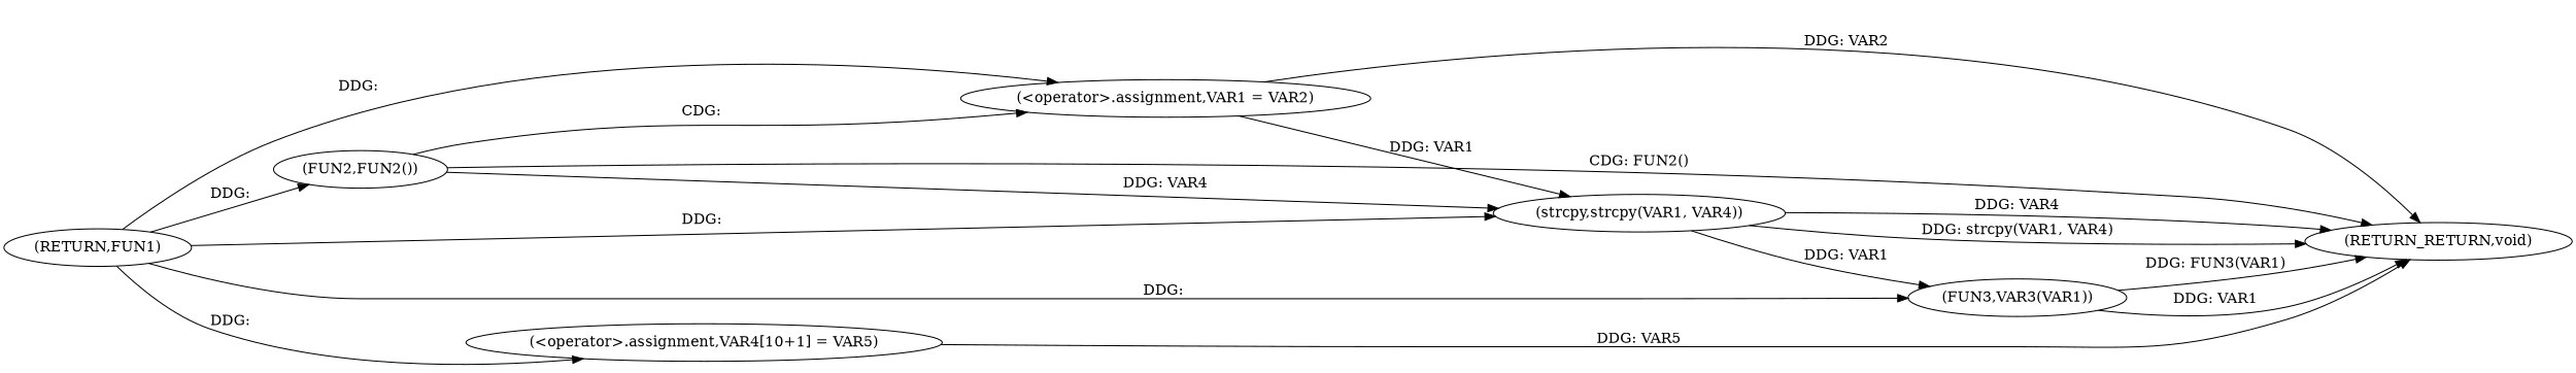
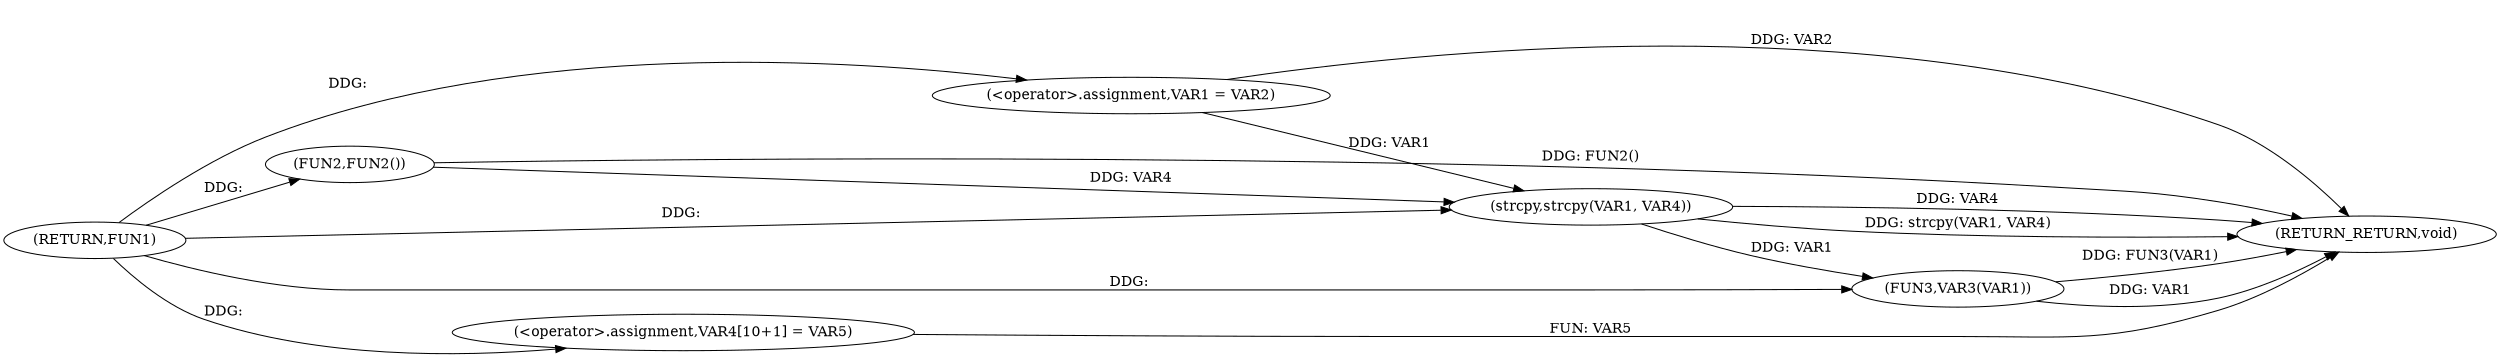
  digraph {
    rankdir=LR
    n1 [label="(RETURN,FUN1)"]
    n2 [label="(FUN2,FUN2())"]
    n3 [label="(<operator>.assignment,VAR1 = VAR2)"]
    n4 [label="(<operator>.assignment,VAR4[10+1] = VAR5)"]
    n5 [label="(strcpy,strcpy(VAR1, VAR4))"]
    n6 [label="(FUN3,VAR3(VAR1))"]
    n7 [label="(RETURN_RETURN,void)"]
    n1 -> n2 [label="DDG: "]
    n1 -> n3 [label="DDG: "]
    n1 -> n4 [label="DDG: "]
    n1 -> n5 [label="DDG: "]
    n1 -> n6 [label="DDG: "]
-   n2 -> n3 [label="CDG: "]
    n2 -> n5 [label="DDG: VAR4"]
-   n2 -> n7 [label="CDG: FUN2()"]
+   n2 -> n7 [label="DDG: FUN2()"]
    n3 -> n5 [label="DDG: VAR1"]
    n3 -> n7 [label="DDG: VAR2"]
-   n4 -> n7 [label="DDG: VAR5"]
+   n4 -> n7 [label="FUN: VAR5"]
    n5 -> n6 [label="DDG: VAR1"]
    n5 -> n7 [label="DDG: VAR4"]
    n5 -> n7 [label="DDG: strcpy(VAR1, VAR4)"]
    n6 -> n7 [label="DDG: FUN3(VAR1)"]
    n6 -> n7 [label="DDG: VAR1"]
  }
